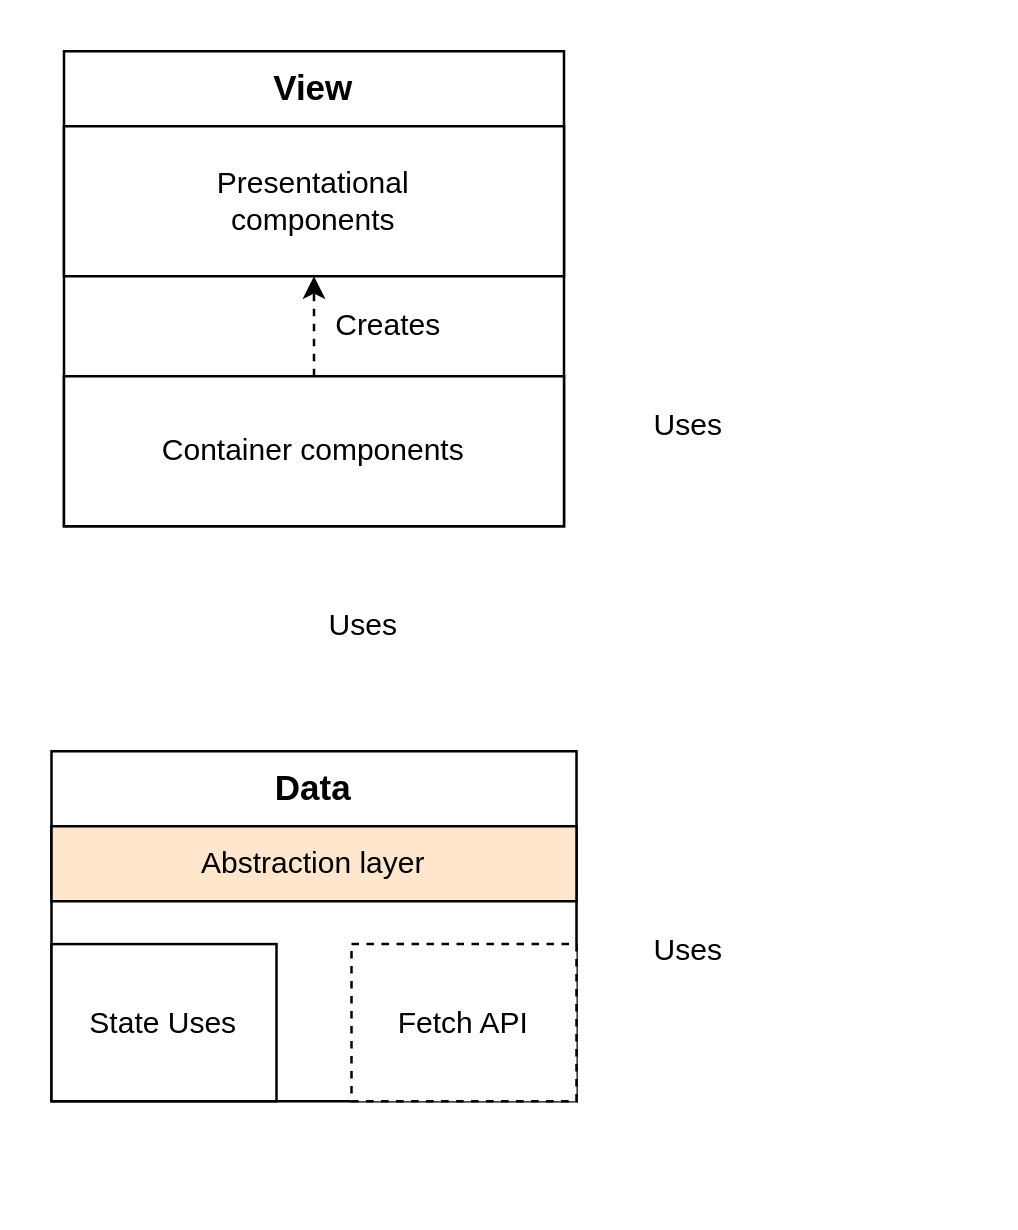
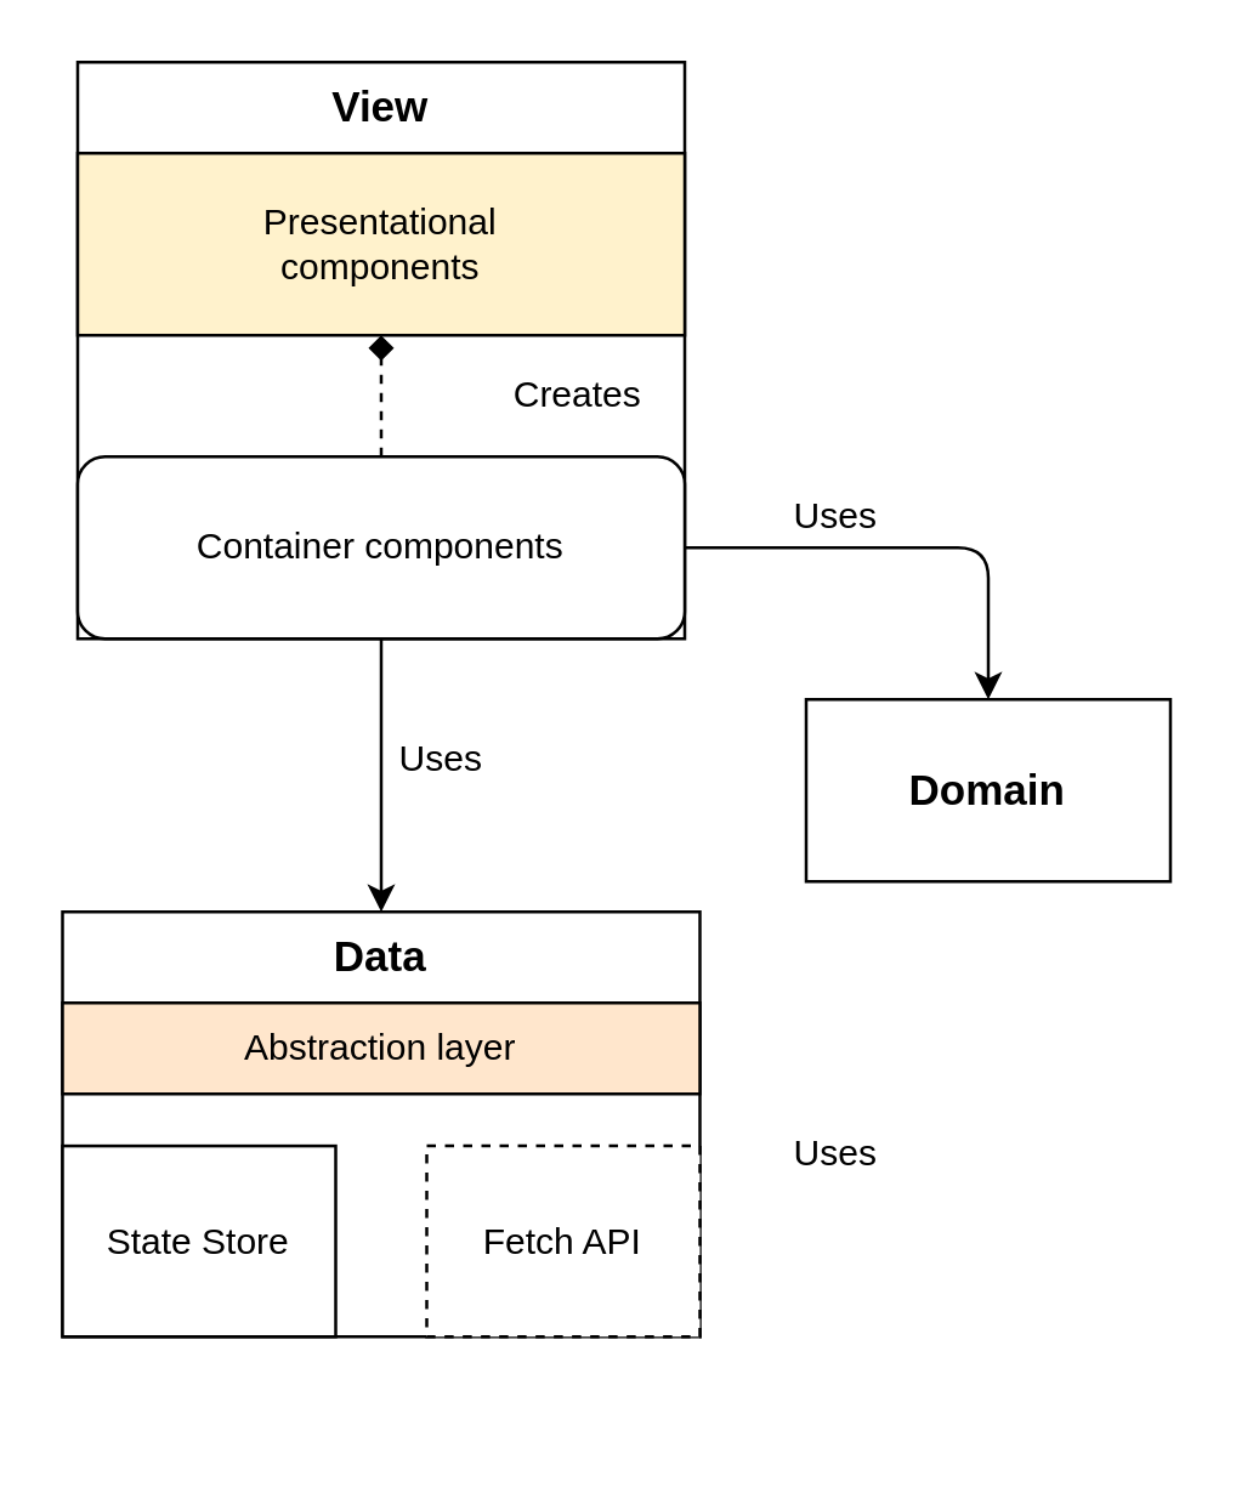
  <mxCell id="0" />
  <mxCell id="1" parent="0" />
  <mxCell id="2" value="" style="rounded=0;whiteSpace=wrap;html=1;" parent="1" vertex="1"><mxGeometry x="25" y="20" width="200" height="190" as="geometry" /></mxCell>
- <mxCell id="3" value="Presentational&lt;br&gt;components" style="rounded=0;whiteSpace=wrap;html=1;" parent="1" vertex="1"><mxGeometry x="25" y="50" width="200" height="60" as="geometry" /></mxCell>
- <mxCell id="4" value="Container components" style="rounded=0;whiteSpace=wrap;html=1;" parent="1" vertex="1"><mxGeometry x="25" y="150" width="200" height="60" as="geometry" /></mxCell>
- <mxCell id="6" value="" style="endArrow=classic;html=1;entryX=0.5;entryY=1;entryDx=0;entryDy=0;exitX=0.5;exitY=0;exitDx=0;exitDy=0;dashed=1;" parent="1" source="4" target="3" edge="1"><mxGeometry width="50" height="50" relative="1" as="geometry"><mxPoint x="155" y="110" as="sourcePoint" /><mxPoint x="305" y="340" as="targetPoint" /></mxGeometry></mxCell>
+ <mxCell id="3" value="Presentational&lt;br&gt;components" style="rounded=0;whiteSpace=wrap;html=1;fillColor=#fff2cc;" parent="1" vertex="1"><mxGeometry x="25" y="50" width="200" height="60" as="geometry" /></mxCell>
+ <mxCell id="4" value="Container components" style="whiteSpace=wrap;html=1;rounded=1;" parent="1" vertex="1"><mxGeometry x="25" y="150" width="200" height="60" as="geometry" /></mxCell>
+ <mxCell id="5" value="&lt;b&gt;&lt;font style=&quot;font-size: 14px&quot;&gt;Domain&lt;/font&gt;&lt;/b&gt;" style="rounded=0;whiteSpace=wrap;html=1;" parent="1" vertex="1"><mxGeometry x="265" y="230" width="120" height="60" as="geometry" /></mxCell>
+ <mxCell id="6" value="" style="endArrow=diamond;html=1;entryX=0.5;entryY=1;entryDx=0;entryDy=0;exitX=0.5;exitY=0;exitDx=0;exitDy=0;dashed=1;" parent="1" source="4" target="3" edge="1"><mxGeometry width="50" height="50" relative="1" as="geometry"><mxPoint x="155" y="110" as="sourcePoint" /><mxPoint x="305" y="340" as="targetPoint" /></mxGeometry></mxCell>
+ <mxCell id="7" value="" style="endArrow=classic;html=1;exitX=1;exitY=0.5;exitDx=0;exitDy=0;entryX=0.5;entryY=0;entryDx=0;entryDy=0;" parent="1" source="4" target="5" edge="1"><mxGeometry width="50" height="50" relative="1" as="geometry"><mxPoint x="255" y="390" as="sourcePoint" /><mxPoint x="305" y="340" as="targetPoint" /><Array as="points"><mxPoint x="325" y="180" /><mxPoint x="325" y="200" /></Array></mxGeometry></mxCell>
  <mxCell id="8" value="" style="group" parent="1" vertex="1" connectable="0"><mxGeometry x="20" y="300" width="210" height="170" as="geometry" /></mxCell>
  <mxCell id="9" value="&lt;b&gt;&lt;font style=&quot;font-size: 14px&quot;&gt;Data&lt;/font&gt;&lt;/b&gt;" style="rounded=0;whiteSpace=wrap;html=1;verticalAlign=top;" parent="8" vertex="1"><mxGeometry width="210" height="140" as="geometry" /></mxCell>
- <mxCell id="10" value="State Uses" style="rounded=0;whiteSpace=wrap;html=1;" parent="8" vertex="1"><mxGeometry y="77.143" width="90" height="62.857" as="geometry" /></mxCell>
+ <mxCell id="10" value="State Store" style="rounded=0;whiteSpace=wrap;html=1;" parent="8" vertex="1"><mxGeometry y="77.143" width="90" height="62.857" as="geometry" /></mxCell>
  <mxCell id="11" value="Fetch API" style="rounded=0;whiteSpace=wrap;html=1;dashed=1;" parent="8" vertex="1"><mxGeometry x="120" y="77.143" width="90" height="62.857" as="geometry" /></mxCell>
  <mxCell id="12" value="Abstraction layer" style="rounded=0;whiteSpace=wrap;html=1;fillColor=#ffe6cc;" parent="8" vertex="1"><mxGeometry y="30" width="210" height="30" as="geometry" /></mxCell>
- <mxCell id="14" value="Creates" style="text;html=1;strokeColor=none;fillColor=none;align=center;verticalAlign=middle;whiteSpace=wrap;rounded=0;" parent="1" vertex="1"><mxGeometry x="135" y="120" width="40" height="20" as="geometry" /></mxCell>
+ <mxCell id="13" value="" style="endArrow=classic;html=1;exitX=0.5;exitY=1;exitDx=0;exitDy=0;entryX=0.5;entryY=0;entryDx=0;entryDy=0;" parent="1" source="4" target="9" edge="1"><mxGeometry width="50" height="50" relative="1" as="geometry"><mxPoint x="255" y="390" as="sourcePoint" /><mxPoint x="305" y="340" as="targetPoint" /></mxGeometry></mxCell>
+ <mxCell id="14" value="Creates" style="text;html=1;strokeColor=none;fillColor=none;align=center;verticalAlign=middle;whiteSpace=wrap;rounded=0;" parent="1" vertex="1"><mxGeometry x="170" y="120" width="40" height="20" as="geometry" /></mxCell>
  <mxCell id="15" value="Uses" style="text;html=1;strokeColor=none;fillColor=none;align=center;verticalAlign=middle;whiteSpace=wrap;rounded=0;" parent="1" vertex="1"><mxGeometry x="255" y="370" width="40" height="20" as="geometry" /></mxCell>
  <mxCell id="16" value="Uses" style="text;html=1;strokeColor=none;fillColor=none;align=center;verticalAlign=middle;whiteSpace=wrap;rounded=0;" parent="1" vertex="1"><mxGeometry x="255" y="160" width="40" height="20" as="geometry" /></mxCell>
  <mxCell id="17" value="Uses" style="text;html=1;strokeColor=none;fillColor=none;align=center;verticalAlign=middle;whiteSpace=wrap;rounded=0;" parent="1" vertex="1"><mxGeometry x="125" y="240" width="40" height="20" as="geometry" /></mxCell>
  <mxCell id="18" value="&lt;b&gt;&lt;font style=&quot;font-size: 14px&quot;&gt;View&lt;/font&gt;&lt;/b&gt;" style="text;html=1;strokeColor=none;fillColor=none;align=center;verticalAlign=middle;whiteSpace=wrap;rounded=0;" parent="1" vertex="1"><mxGeometry x="105" y="25" width="40" height="20" as="geometry" /></mxCell>
